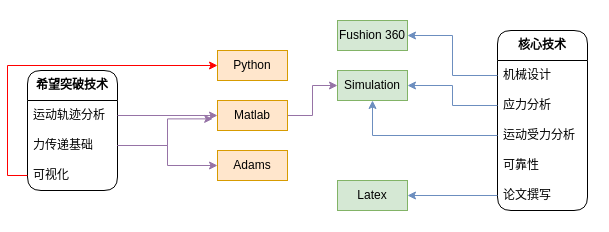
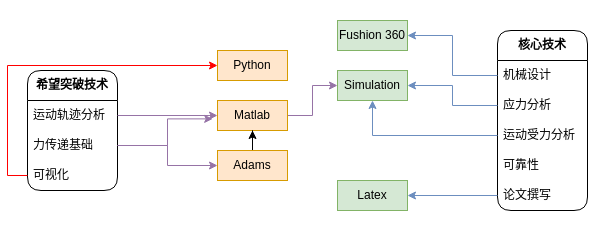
  <mxCell id="0" />
  <mxCell id="1" parent="0" />
  <mxCell id="2" value="&lt;b&gt;核心技术&lt;/b&gt;" style="swimlane;fontStyle=0;childLayout=stackLayout;horizontal=1;startSize=30;horizontalStack=0;resizeParent=1;resizeParentMax=0;resizeLast=0;collapsible=1;marginBottom=0;whiteSpace=wrap;html=1;swimlaneFillColor=default;rounded=1;glass=0;shadow=0;swimlaneLine=1;" vertex="1" parent="1"><mxGeometry x="490" y="30" width="90" height="180" as="geometry"><mxRectangle x="340" y="330" width="90" height="30" as="alternateBounds" /></mxGeometry></mxCell>
  <mxCell id="3" value="机械设计" style="text;align=left;verticalAlign=middle;spacingLeft=4;spacingRight=4;overflow=hidden;points=[[0,0.5],[1,0.5]];portConstraint=eastwest;rotatable=0;whiteSpace=wrap;html=1;swimlaneFillColor=default;rounded=1;glass=0;shadow=0;swimlaneLine=1;" vertex="1" parent="2"><mxGeometry y="30" width="90" height="30" as="geometry" /></mxCell>
  <mxCell id="4" value="应力分析" style="text;align=left;verticalAlign=middle;spacingLeft=4;spacingRight=4;overflow=hidden;points=[[0,0.5],[1,0.5]];portConstraint=eastwest;rotatable=0;whiteSpace=wrap;html=1;swimlaneFillColor=default;rounded=1;glass=0;shadow=0;swimlaneLine=1;" vertex="1" parent="2"><mxGeometry y="60" width="90" height="30" as="geometry" /></mxCell>
  <mxCell id="5" value="运动受力分析" style="text;align=left;verticalAlign=middle;spacingLeft=4;spacingRight=4;overflow=hidden;points=[[0,0.5],[1,0.5]];portConstraint=eastwest;rotatable=0;whiteSpace=wrap;html=1;swimlaneFillColor=default;rounded=1;glass=0;shadow=0;swimlaneLine=1;" vertex="1" parent="2"><mxGeometry y="90" width="90" height="30" as="geometry" /></mxCell>
  <mxCell id="6" value="可靠性" style="text;align=left;verticalAlign=middle;spacingLeft=4;spacingRight=4;overflow=hidden;points=[[0,0.5],[1,0.5]];portConstraint=eastwest;rotatable=0;whiteSpace=wrap;html=1;swimlaneFillColor=default;rounded=1;glass=0;shadow=0;swimlaneLine=1;" vertex="1" parent="2"><mxGeometry y="120" width="90" height="30" as="geometry" /></mxCell>
  <mxCell id="7" value="论文撰写" style="text;align=left;verticalAlign=middle;spacingLeft=4;spacingRight=4;overflow=hidden;points=[[0,0.5],[1,0.5]];portConstraint=eastwest;rotatable=0;whiteSpace=wrap;html=1;swimlaneFillColor=default;rounded=1;glass=0;shadow=0;swimlaneLine=1;" vertex="1" parent="2"><mxGeometry y="150" width="90" height="30" as="geometry" /></mxCell>
  <mxCell id="8" value="Fushion 360" style="rounded=0;whiteSpace=wrap;html=1;fillColor=#d5e8d4;strokeColor=#82b366;" vertex="1" parent="1"><mxGeometry x="330" y="20" width="70" height="30" as="geometry" /></mxCell>
  <mxCell id="9" style="edgeStyle=orthogonalEdgeStyle;rounded=0;orthogonalLoop=1;jettySize=auto;html=1;exitX=0;exitY=0.5;exitDx=0;exitDy=0;entryX=1;entryY=0.5;entryDx=0;entryDy=0;fillColor=#dae8fc;strokeColor=#6c8ebf;" edge="1" parent="1" source="3" target="8"><mxGeometry relative="1" as="geometry" /></mxCell>
  <mxCell id="10" value="Simulation" style="rounded=0;whiteSpace=wrap;html=1;fillColor=#d5e8d4;strokeColor=#82b366;" vertex="1" parent="1"><mxGeometry x="330" y="70" width="70" height="30" as="geometry" /></mxCell>
  <mxCell id="11" value="Latex" style="rounded=0;whiteSpace=wrap;html=1;fillColor=#d5e8d4;strokeColor=#82b366;" vertex="1" parent="1"><mxGeometry x="330" y="180" width="70" height="30" as="geometry" /></mxCell>
  <mxCell id="12" style="edgeStyle=orthogonalEdgeStyle;rounded=0;orthogonalLoop=1;jettySize=auto;html=1;entryX=1;entryY=0.5;entryDx=0;entryDy=0;fillColor=#dae8fc;strokeColor=#6c8ebf;" edge="1" parent="1" source="4" target="10"><mxGeometry relative="1" as="geometry" /></mxCell>
  <mxCell id="13" style="edgeStyle=orthogonalEdgeStyle;rounded=0;orthogonalLoop=1;jettySize=auto;html=1;exitX=0;exitY=0.5;exitDx=0;exitDy=0;entryX=1;entryY=0.5;entryDx=0;entryDy=0;fillColor=#dae8fc;strokeColor=#6c8ebf;" edge="1" parent="1" source="7" target="11"><mxGeometry relative="1" as="geometry" /></mxCell>
  <mxCell id="14" style="edgeStyle=orthogonalEdgeStyle;rounded=0;orthogonalLoop=1;jettySize=auto;html=1;exitX=0;exitY=0.5;exitDx=0;exitDy=0;entryX=0.5;entryY=1;entryDx=0;entryDy=0;fillColor=#dae8fc;strokeColor=#6c8ebf;" edge="1" parent="1" source="5" target="10"><mxGeometry relative="1" as="geometry"><mxPoint x="450" y="110" as="targetPoint" /><Array as="points"><mxPoint x="365" y="135" /></Array></mxGeometry></mxCell>
  <mxCell id="15" style="edgeStyle=orthogonalEdgeStyle;rounded=0;orthogonalLoop=1;jettySize=auto;html=1;entryX=0;entryY=0.5;entryDx=0;entryDy=0;fillColor=#e1d5e7;strokeColor=#9673a6;" edge="1" parent="1" source="16" target="10"><mxGeometry relative="1" as="geometry" /></mxCell>
  <mxCell id="16" value="Matlab" style="rounded=0;whiteSpace=wrap;html=1;fillColor=#ffe6cc;strokeColor=#d79b00;" vertex="1" parent="1"><mxGeometry x="210" y="100" width="70" height="30" as="geometry" /></mxCell>
+ <mxCell id="17" style="edgeStyle=orthogonalEdgeStyle;rounded=0;orthogonalLoop=1;jettySize=auto;html=1;entryX=0.5;entryY=1;entryDx=0;entryDy=0;" edge="1" parent="1" source="18" target="16"><mxGeometry relative="1" as="geometry" /></mxCell>
  <mxCell id="18" value="Adams" style="rounded=0;whiteSpace=wrap;html=1;fillColor=#ffe6cc;strokeColor=#d79b00;" vertex="1" parent="1"><mxGeometry x="210" y="150" width="70" height="30" as="geometry" /></mxCell>
  <mxCell id="19" value="&lt;b&gt;希望突破技术&lt;/b&gt;" style="swimlane;fontStyle=0;childLayout=stackLayout;horizontal=1;startSize=30;horizontalStack=0;resizeParent=1;resizeParentMax=0;resizeLast=0;collapsible=1;marginBottom=0;whiteSpace=wrap;html=1;swimlaneFillColor=default;rounded=1;glass=0;shadow=0;swimlaneLine=1;" vertex="1" parent="1"><mxGeometry x="20" y="70" width="90" height="120" as="geometry"><mxRectangle x="340" y="330" width="90" height="30" as="alternateBounds" /></mxGeometry></mxCell>
  <mxCell id="20" value="运动轨迹分析" style="text;align=left;verticalAlign=middle;spacingLeft=4;spacingRight=4;overflow=hidden;points=[[0,0.5],[1,0.5]];portConstraint=eastwest;rotatable=0;whiteSpace=wrap;html=1;swimlaneFillColor=default;rounded=1;glass=0;shadow=0;swimlaneLine=1;" vertex="1" parent="19"><mxGeometry y="30" width="90" height="30" as="geometry" /></mxCell>
  <mxCell id="21" value="力传递基础" style="text;align=left;verticalAlign=middle;spacingLeft=4;spacingRight=4;overflow=hidden;points=[[0,0.5],[1,0.5]];portConstraint=eastwest;rotatable=0;whiteSpace=wrap;html=1;swimlaneFillColor=default;rounded=1;glass=0;shadow=0;swimlaneLine=1;" vertex="1" parent="19"><mxGeometry y="60" width="90" height="30" as="geometry" /></mxCell>
  <mxCell id="22" value="可视化" style="text;align=left;verticalAlign=middle;spacingLeft=4;spacingRight=4;overflow=hidden;points=[[0,0.5],[1,0.5]];portConstraint=eastwest;rotatable=0;whiteSpace=wrap;html=1;swimlaneFillColor=default;rounded=1;glass=0;shadow=0;swimlaneLine=1;" vertex="1" parent="19"><mxGeometry y="90" width="90" height="30" as="geometry" /></mxCell>
  <mxCell id="23" value="Python" style="rounded=0;whiteSpace=wrap;html=1;fillColor=#ffe6cc;strokeColor=#d79b00;" vertex="1" parent="1"><mxGeometry x="210" y="50" width="70" height="30" as="geometry" /></mxCell>
  <mxCell id="24" style="edgeStyle=orthogonalEdgeStyle;rounded=0;orthogonalLoop=1;jettySize=auto;html=1;entryX=-0.069;entryY=0.613;entryDx=0;entryDy=0;entryPerimeter=0;fillColor=#e1d5e7;strokeColor=#9673a6;" edge="1" parent="1" source="21" target="16"><mxGeometry relative="1" as="geometry" /></mxCell>
  <mxCell id="25" style="edgeStyle=orthogonalEdgeStyle;rounded=0;orthogonalLoop=1;jettySize=auto;html=1;entryX=0;entryY=0.5;entryDx=0;entryDy=0;fillColor=#e1d5e7;strokeColor=#9673a6;" edge="1" parent="1" source="21" target="18"><mxGeometry relative="1" as="geometry" /></mxCell>
  <mxCell id="26" style="edgeStyle=orthogonalEdgeStyle;rounded=0;orthogonalLoop=1;jettySize=auto;html=1;entryX=0;entryY=0.5;entryDx=0;entryDy=0;fillColor=#e1d5e7;strokeColor=#9673a6;" edge="1" parent="1" source="20" target="16"><mxGeometry relative="1" as="geometry" /></mxCell>
  <mxCell id="27" style="edgeStyle=orthogonalEdgeStyle;rounded=0;orthogonalLoop=1;jettySize=auto;html=1;entryX=0;entryY=0.5;entryDx=0;entryDy=0;exitX=0;exitY=0.5;exitDx=0;exitDy=0;strokeColor=#FF0000;" edge="1" parent="1" source="22" target="23"><mxGeometry relative="1" as="geometry"><mxPoint x="-10" y="50" as="targetPoint" /></mxGeometry></mxCell>
